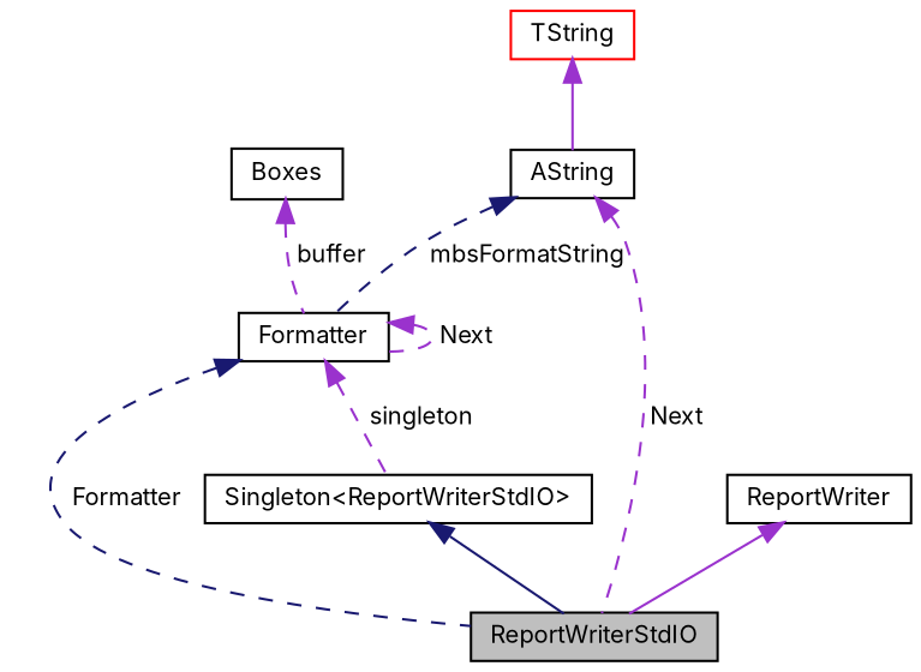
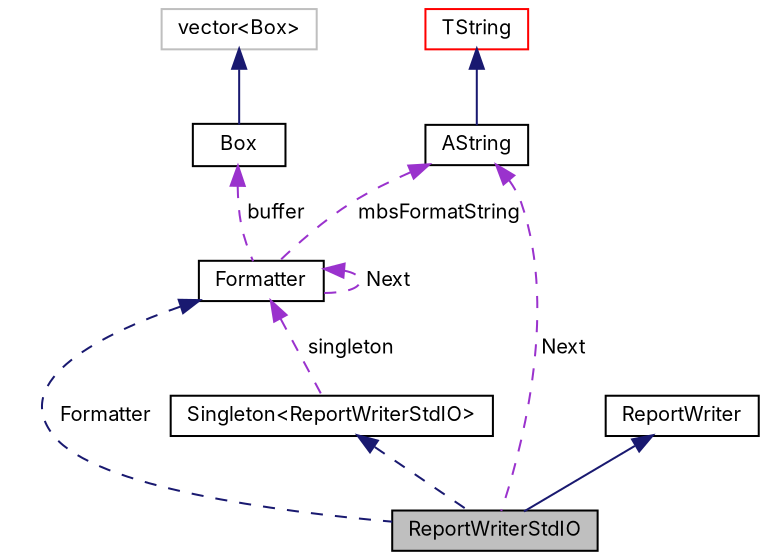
  digraph {
    fontname=Inter
    node [color=black fillcolor=white fontname=Inter fontsize=10 shape=record style=filled]
    edge [color=midnightblue dir=back fontname=Inter fontsize=10 labelfontname=Helvetica labelfontsize=10 style=dashed]
    n1 [fillcolor=grey75 fontcolor=black height=0.2 label=ReportWriterStdIO width=0.4]
    n2 [height=0.2 label="Singleton\<ReportWriterStdIO\>" width=0.4]
-   n4 [height=0.2 label=Boxes width=0.4]
+   n3 [color=grey75 height=0.2 label="vector\<Box\>" width=0.4]
+   n4 [height=0.2 label=Box width=0.4]
    n5 [height=0.2 label=Formatter width=0.4]
    n6 [height=0.2 label=ReportWriter width=0.4]
    n7 [height=0.2 label=AString width=0.4]
    n8 [color=red height=0.2 label=TString width=0.4]
-   n2 -> n1 [style=solid]
+   n2 -> n1
+   n3 -> n4 [style=solid]
    n4 -> n5 [color=darkorchid3 label=" buffer"]
    n5 -> n1 [label=" Formatter"]
    n5 -> n2 [color=darkorchid3 label=" singleton"]
    n5 -> n5 [color=darkorchid3 label=" Next"]
-   n6 -> n1 [color=darkorchid3 style=solid]
+   n6 -> n1 [style=solid]
    n7 -> n1 [color=darkorchid3 label=" Next"]
-   n7 -> n5 [label=" mbsFormatString"]
-   n8 -> n7 [color=darkorchid3 style=solid]
+   n7 -> n5 [color=darkorchid3 label=" mbsFormatString"]
+   n8 -> n7 [style=solid]
  }
